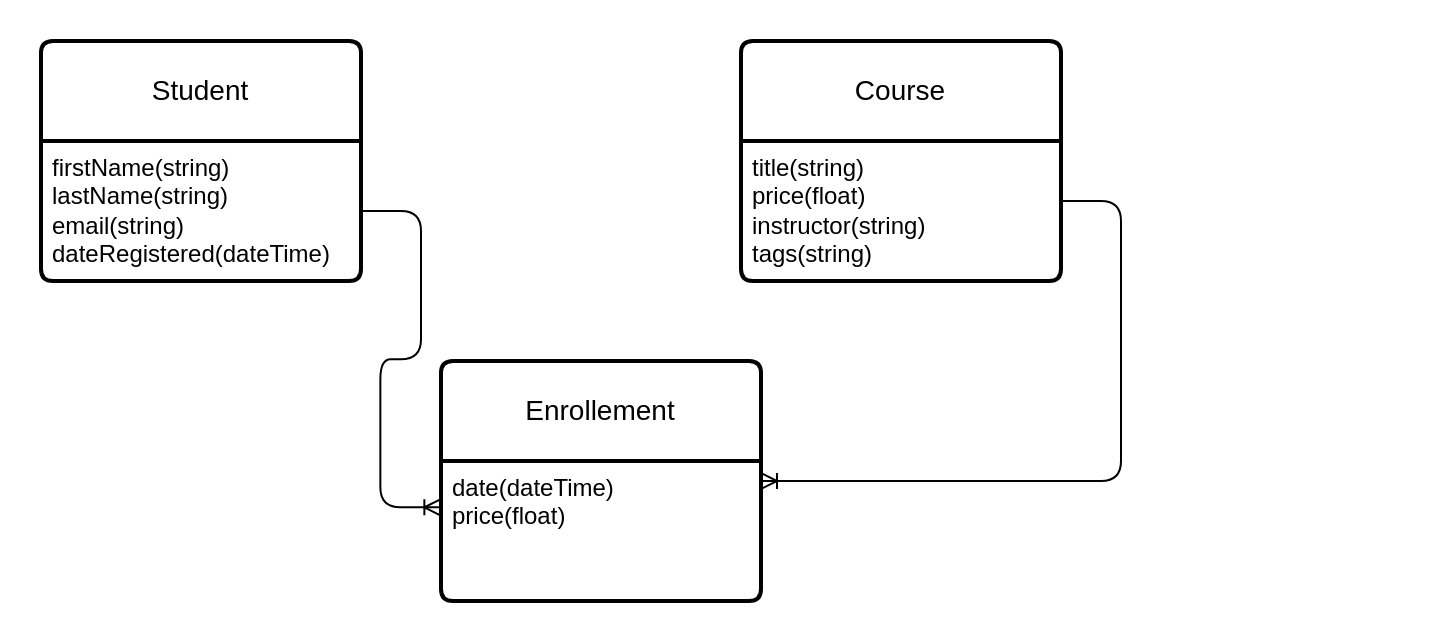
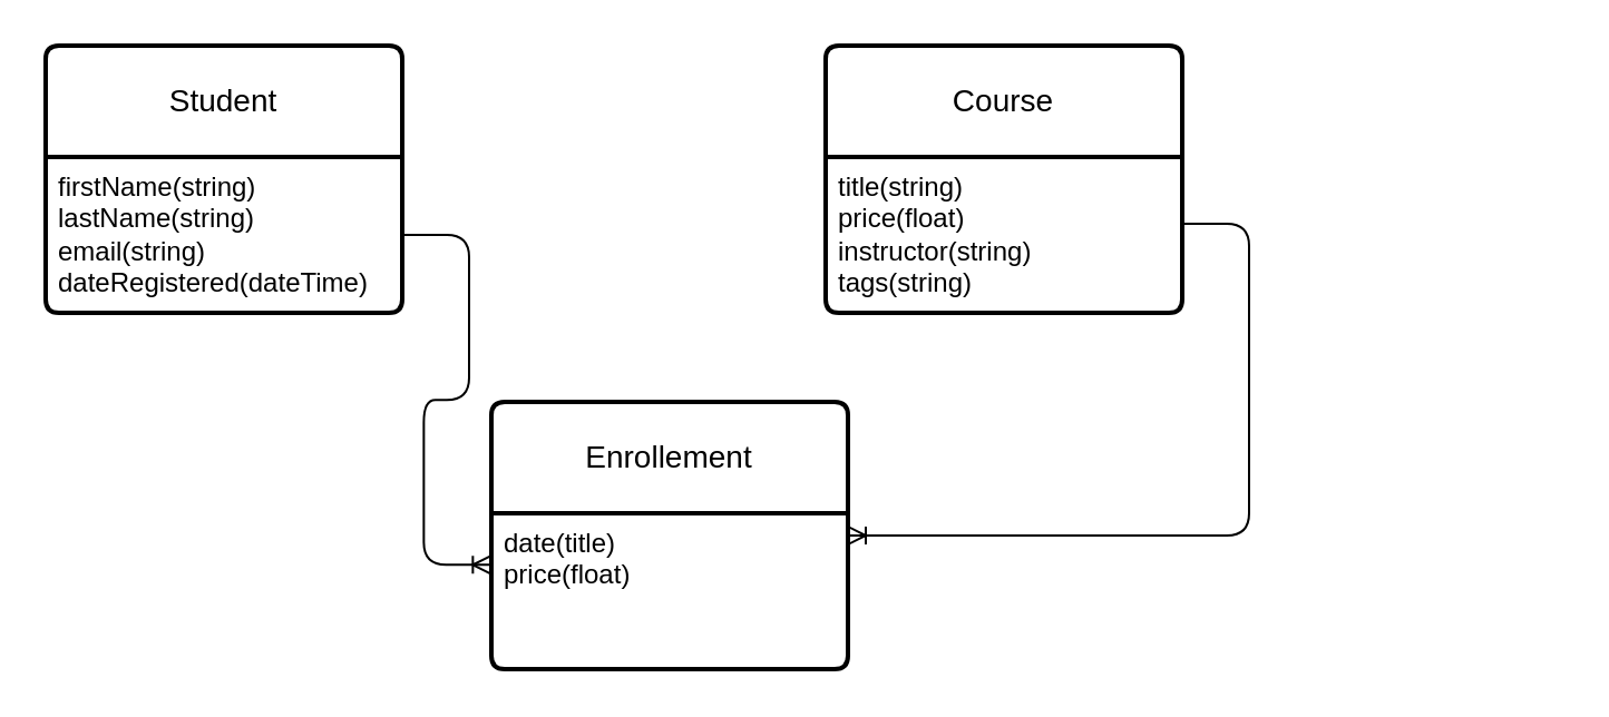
  <mxCell id="0" />
  <mxCell id="1" parent="0" />
  <mxCell id="2" value="Student" style="swimlane;childLayout=stackLayout;horizontal=1;startSize=50;horizontalStack=0;rounded=1;fontSize=14;fontStyle=0;strokeWidth=2;resizeParent=0;resizeLast=1;shadow=0;dashed=0;align=center;arcSize=4;whiteSpace=wrap;html=1;" vertex="1" parent="1"><mxGeometry x="20" y="20" width="160" height="120" as="geometry" /></mxCell>
  <mxCell id="3" value="firstName(string)&lt;div&gt;&lt;font color=&quot;#000000&quot;&gt;lastName(string)&lt;br&gt;&lt;/font&gt;&lt;div&gt;email(string)&lt;/div&gt;&lt;div&gt;dateRegistered(dateTime)&lt;/div&gt;&lt;/div&gt;" style="align=left;strokeColor=none;fillColor=none;spacingLeft=4;fontSize=12;verticalAlign=top;resizable=0;rotatable=0;part=1;html=1;" vertex="1" parent="2"><mxGeometry y="50" width="160" height="70" as="geometry" /></mxCell>
  <mxCell id="4" value="Course" style="swimlane;childLayout=stackLayout;horizontal=1;startSize=50;horizontalStack=0;rounded=1;fontSize=14;fontStyle=0;strokeWidth=2;resizeParent=0;resizeLast=1;shadow=0;dashed=0;align=center;arcSize=4;whiteSpace=wrap;html=1;" vertex="1" parent="1"><mxGeometry x="370" y="20" width="160" height="120" as="geometry" /></mxCell>
  <mxCell id="5" value="title(string)&lt;div&gt;price(float)&lt;/div&gt;&lt;div&gt;instructor(string)&lt;/div&gt;&lt;div&gt;tags(string)&lt;/div&gt;" style="align=left;strokeColor=none;fillColor=none;spacingLeft=4;fontSize=12;verticalAlign=top;resizable=0;rotatable=0;part=1;html=1;" vertex="1" parent="4"><mxGeometry y="50" width="160" height="70" as="geometry" /></mxCell>
  <mxCell id="6" value="Enrollement" style="swimlane;childLayout=stackLayout;horizontal=1;startSize=50;horizontalStack=0;rounded=1;fontSize=14;fontStyle=0;strokeWidth=2;resizeParent=0;resizeLast=1;shadow=0;dashed=0;align=center;arcSize=4;whiteSpace=wrap;html=1;" vertex="1" parent="1"><mxGeometry x="220" y="180" width="160" height="120" as="geometry" /></mxCell>
- <mxCell id="7" value="date(dateTime)&lt;div&gt;price(float)&lt;/div&gt;" style="align=left;strokeColor=none;fillColor=none;spacingLeft=4;fontSize=12;verticalAlign=top;resizable=0;rotatable=0;part=1;html=1;" vertex="1" parent="6"><mxGeometry y="50" width="160" height="70" as="geometry" /></mxCell>
+ <mxCell id="7" value="date(title)&lt;div&gt;price(float)&lt;/div&gt;" style="align=left;strokeColor=none;fillColor=none;spacingLeft=4;fontSize=12;verticalAlign=top;resizable=0;rotatable=0;part=1;html=1;" vertex="1" parent="6"><mxGeometry y="50" width="160" height="70" as="geometry" /></mxCell>
  <mxCell id="8" value="" style="edgeStyle=entityRelationEdgeStyle;fontSize=12;html=1;endArrow=ERoneToMany;entryX=-0.002;entryY=0.331;entryDx=0;entryDy=0;entryPerimeter=0;exitX=1;exitY=0.5;exitDx=0;exitDy=0;" edge="1" parent="1" source="3" target="7"><mxGeometry width="100" height="100" relative="1" as="geometry"><mxPoint x="90" y="220" as="sourcePoint" /><mxPoint x="410" y="160" as="targetPoint" /><Array as="points"><mxPoint x="110" y="140" /></Array></mxGeometry></mxCell>
  <mxCell id="9" value="" style="edgeStyle=entityRelationEdgeStyle;fontSize=12;html=1;endArrow=ERoneToMany;exitX=0.5;exitY=1;exitDx=0;exitDy=0;entryX=1;entryY=0.5;entryDx=0;entryDy=0;" edge="1" parent="1" target="6"><mxGeometry width="100" height="100" relative="1" as="geometry"><mxPoint x="530" y="100" as="sourcePoint" /><mxPoint x="635" y="223" as="targetPoint" /><Array as="points"><mxPoint x="700" y="150" /></Array></mxGeometry></mxCell>
